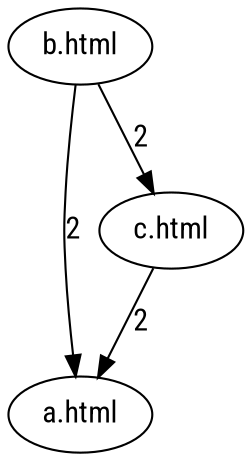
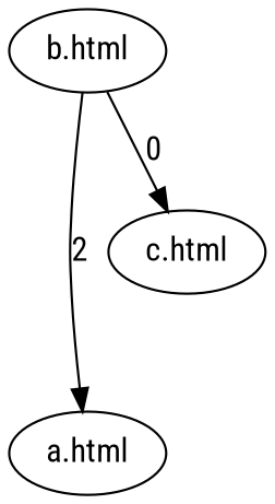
  digraph {
    fontname="Roboto Condensed"
    node [fontname="Roboto Condensed"]
    edge [fontname="Roboto Condensed"]
    n1 [label="a.html"]
    n2 [label="b.html"]
    n3 [label="c.html"]
    n2 -> n1 [label=2]
-   n2 -> n3 [label=2]
-   n3 -> n1 [label=2]
+   n2 -> n3 [label=0]
  }
